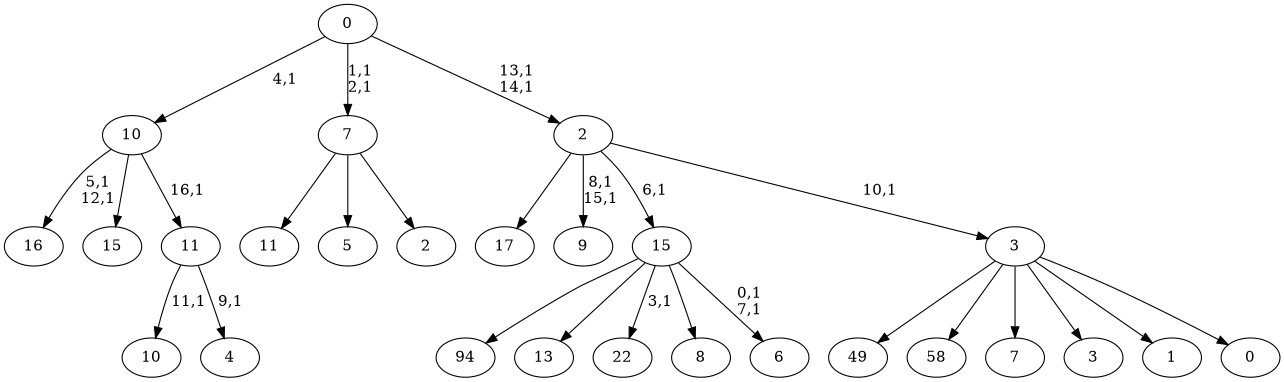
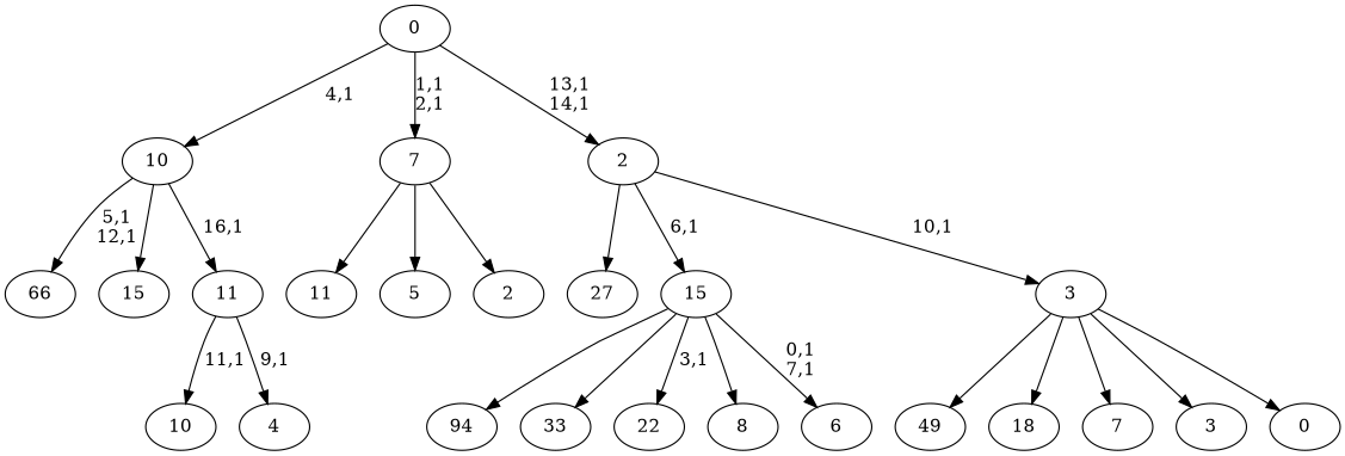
  digraph {
    n1 [label=49]
-   n2 [label=58]
-   n3 [label=17]
-   n4 [label=16]
+   n2 [label=18]
+   n3 [label=27]
+   n4 [label=66]
    n5 [label=15]
    n6 [label=94]
-   n7 [label=13]
+   n7 [label=33]
    n8 [label=22]
    n9 [label=11]
    n10 [label=10]
-   n11 [label=9]
    n12 [label=8]
    n13 [label=7]
    n14 [label=6]
    15
    n16 [label=5]
    n17 [label=4]
    11
    10
    n20 [label=3]
    n21 [label=2]
    7
-   n23 [label=1]
    n24 [label=0]
    3
    2
    0
    15 -> n6
    15 -> n7
    15 -> n8 [label="3,1"]
    15 -> n12
    15 -> n14 [label="0,1\n7,1"]
    11 -> n10 [label="11,1"]
    11 -> n17 [label="9,1"]
    10 -> n4 [label="5,1\n12,1"]
    10 -> n5
    10 -> 11 [label="16,1"]
    7 -> n9
    7 -> n16
    7 -> n21
    3 -> n1
    3 -> n2
    3 -> n13
    3 -> n20
-   3 -> n23
    3 -> n24
    2 -> n3
-   2 -> n11 [label="8,1\n15,1"]
    2 -> 15 [label="6,1"]
    2 -> 3 [label="10,1"]
    0 -> 10 [label="4,1"]
    0 -> 7 [label="1,1\n2,1"]
    0 -> 2 [label="13,1\n14,1"]
  }
